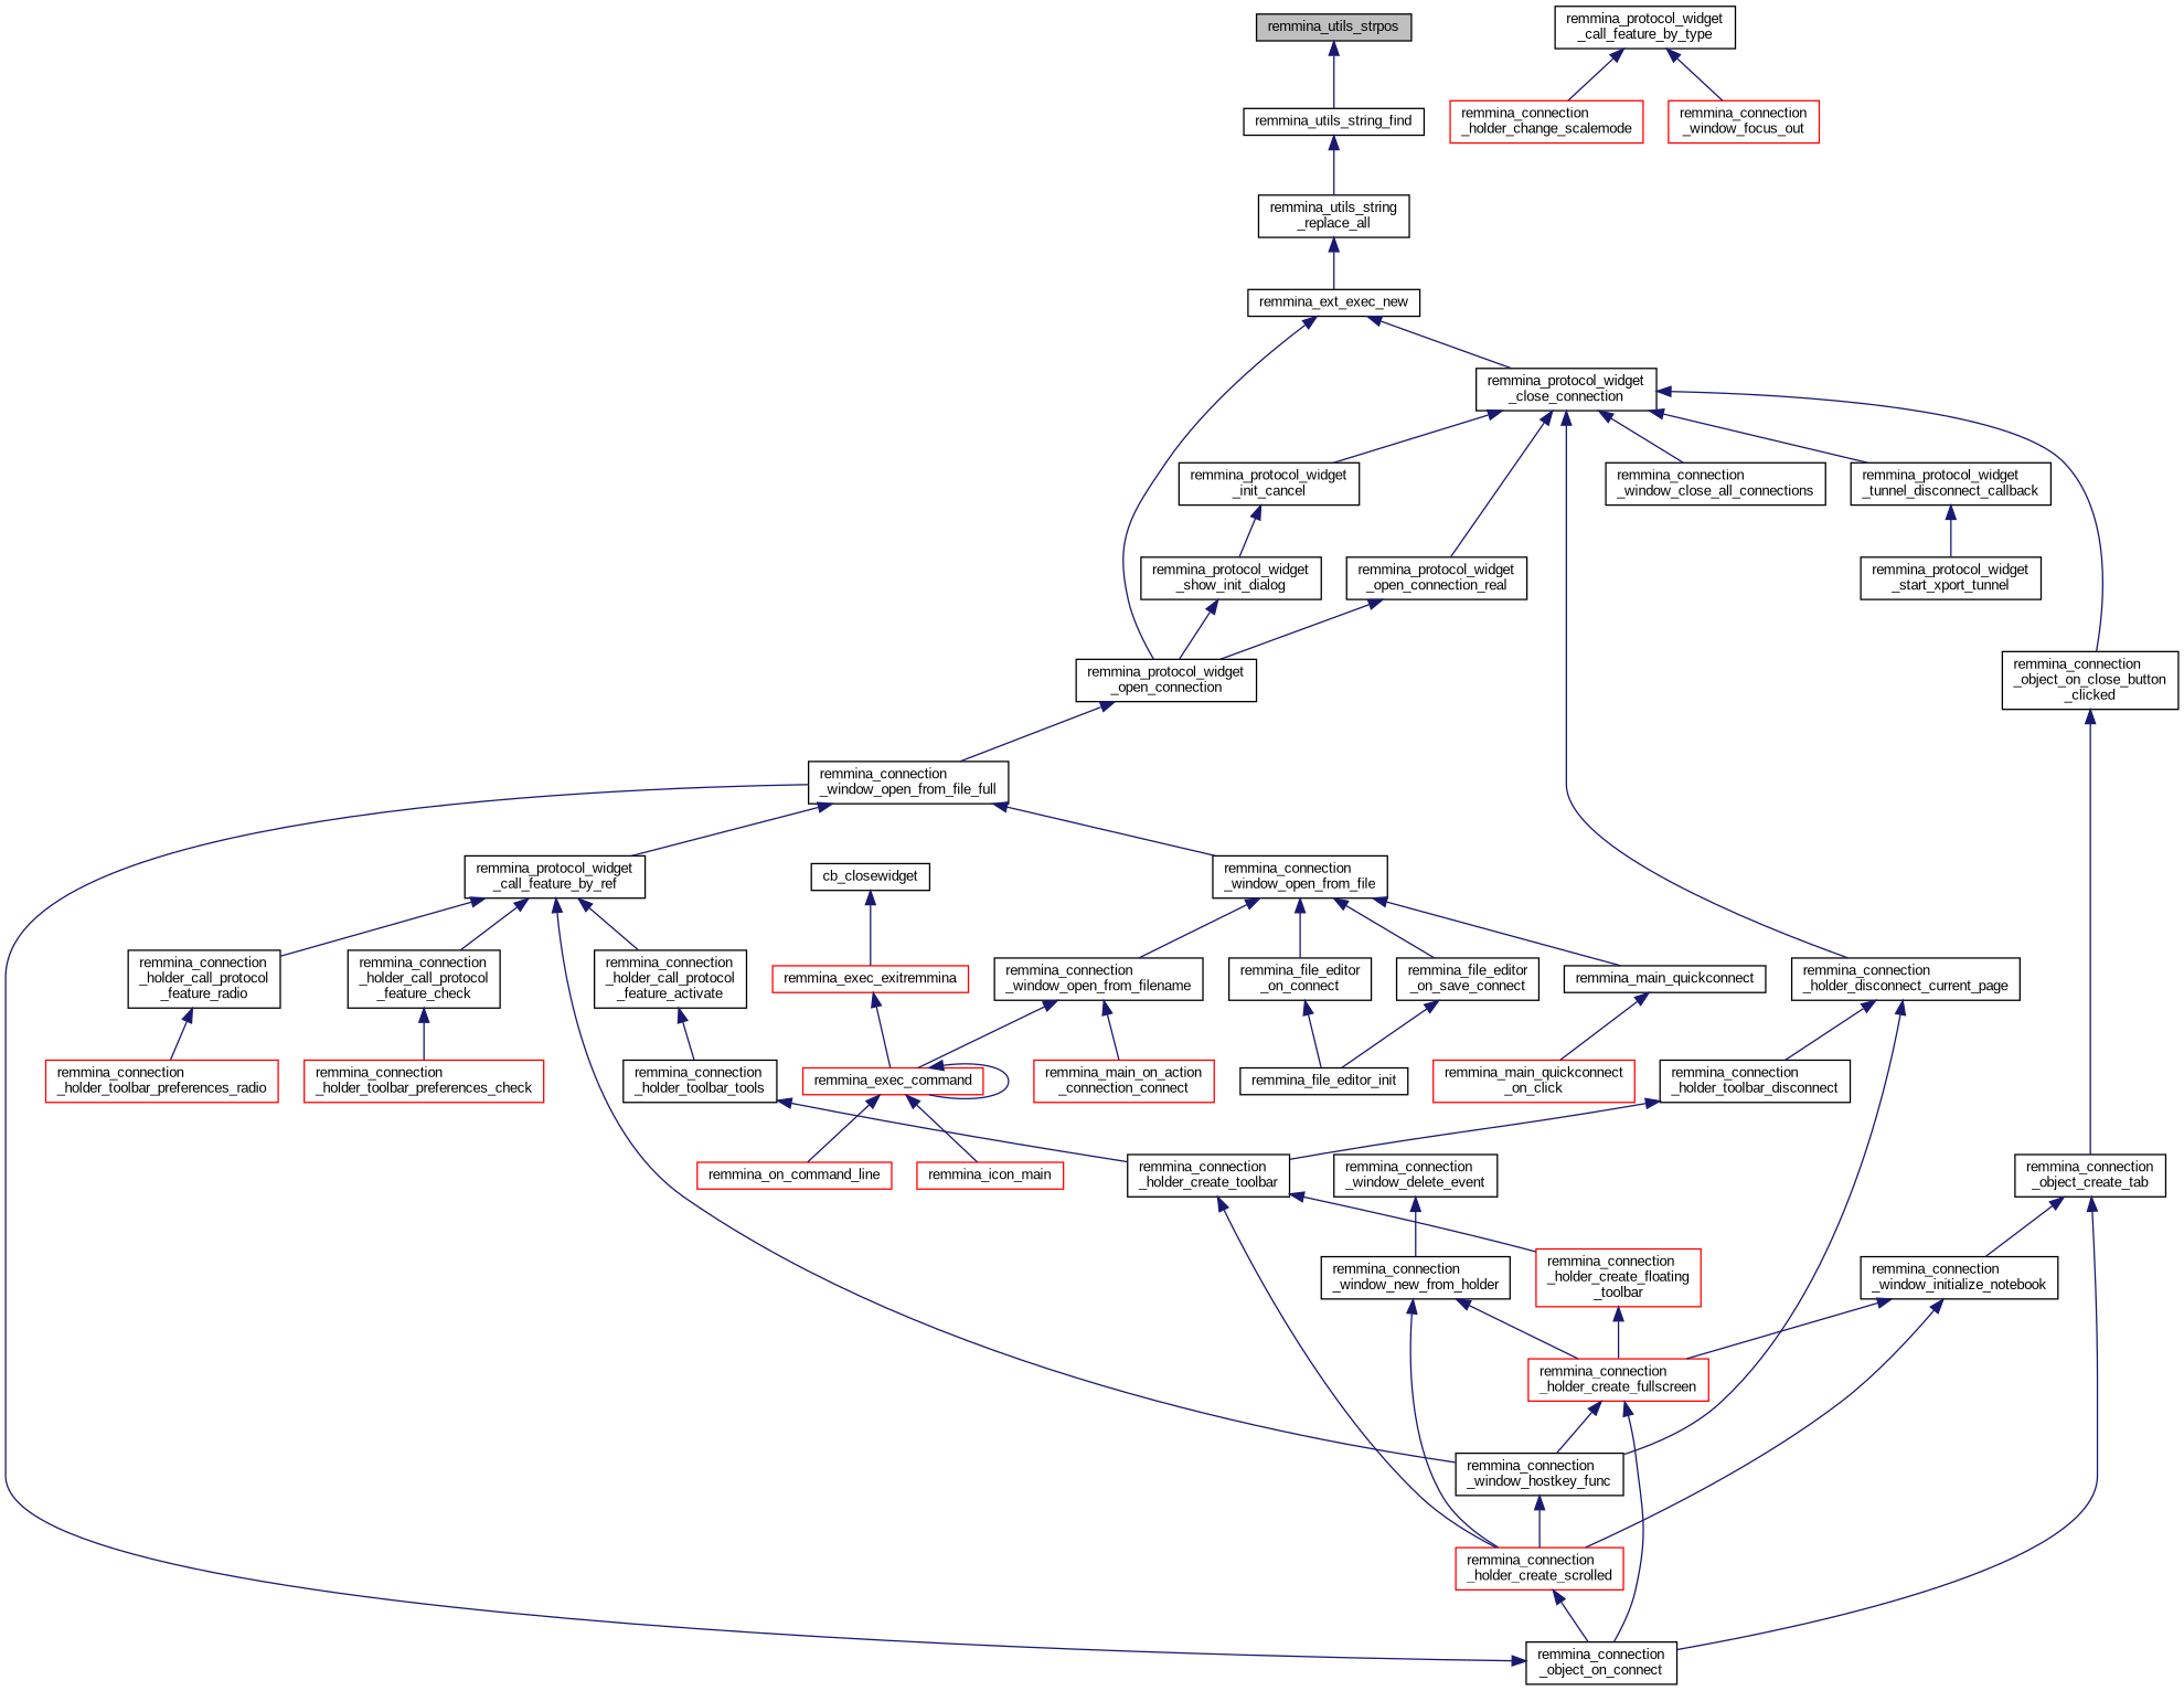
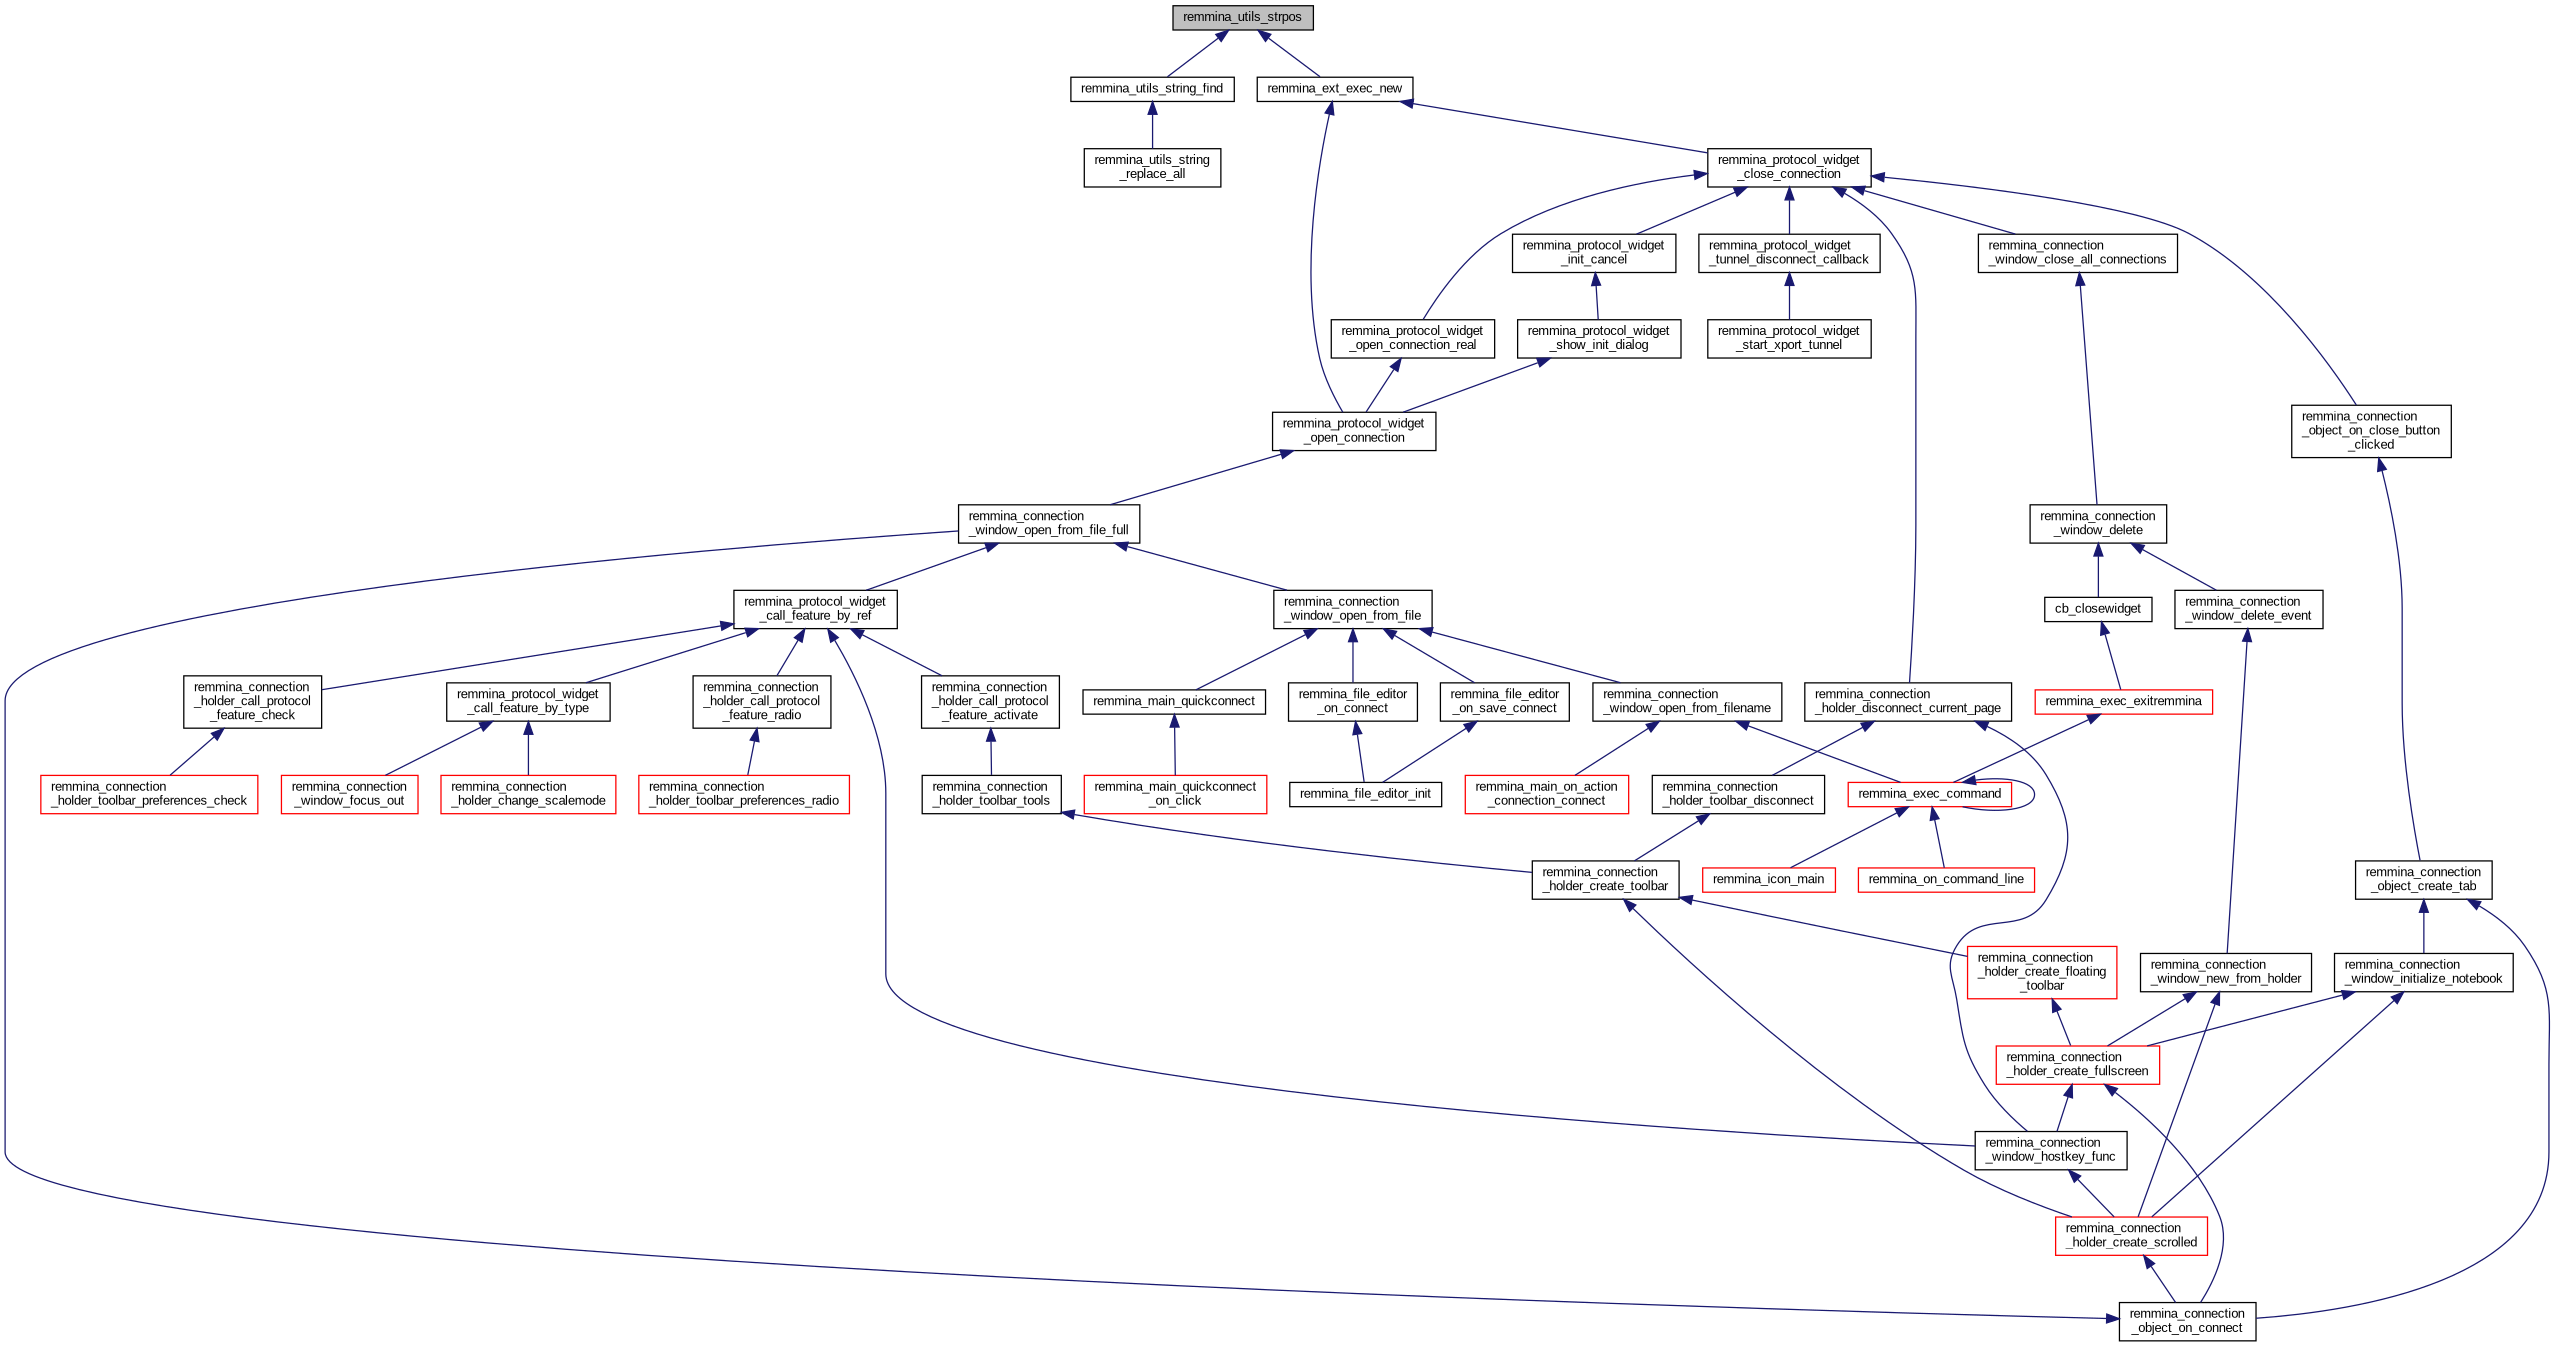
  digraph {
    fontname="Liberation Sans"
    rankdir=TB
    node [color=black fillcolor=white fontname="Liberation Sans" fontsize=10 shape=record style=filled]
    edge [color=midnightblue dir=back fontname="Liberation Sans" fontsize=10 labelfontname=Helvetica labelfontsize=10 style=solid]
    n1 [fillcolor=grey75 fontcolor=black height=0.2 label=remmina_utils_strpos width=0.4]
    n2 [height=0.2 label=remmina_utils_string_find width=0.4]
    n3 [height=0.2 label="remmina_utils_string\l_replace_all" width=0.4]
    n4 [height=0.2 label=remmina_ext_exec_new width=0.4]
    n5 [height=0.2 label="remmina_protocol_widget\l_open_connection" width=0.4]
    n6 [height=0.2 label="remmina_protocol_widget\l_close_connection" width=0.4]
    n7 [height=0.2 label="remmina_connection\l_window_open_from_file_full" width=0.4]
    n8 [height=0.2 label="remmina_connection\l_holder_disconnect_current_page" width=0.4]
    n9 [height=0.2 label="remmina_connection\l_window_close_all_connections" width=0.4]
    n10 [height=0.2 label="remmina_connection\l_object_on_close_button\l_clicked" width=0.4]
    n11 [height=0.2 label="remmina_protocol_widget\l_init_cancel" width=0.4]
    n12 [height=0.2 label="remmina_protocol_widget\l_open_connection_real" width=0.4]
    n13 [height=0.2 label="remmina_protocol_widget\l_tunnel_disconnect_callback" width=0.4]
    n14 [height=0.2 label="remmina_connection\l_window_open_from_file" width=0.4]
    n15 [height=0.2 label="remmina_protocol_widget\l_call_feature_by_ref" width=0.4]
    n16 [height=0.2 label="remmina_connection\l_window_open_from_filename" width=0.4]
    n17 [height=0.2 label="remmina_file_editor\l_on_connect" width=0.4]
    n18 [height=0.2 label="remmina_file_editor\l_on_save_connect" width=0.4]
    n19 [height=0.2 label=remmina_main_quickconnect width=0.4]
    n20 [height=0.2 label="remmina_connection\l_holder_call_protocol\l_feature_radio" width=0.4]
    n21 [height=0.2 label="remmina_connection\l_holder_call_protocol\l_feature_check" width=0.4]
    n22 [height=0.2 label="remmina_connection\l_holder_call_protocol\l_feature_activate" width=0.4]
    n23 [height=0.2 label="remmina_connection\l_window_hostkey_func" width=0.4]
    n24 [height=0.2 label="remmina_protocol_widget\l_call_feature_by_type" width=0.4]
    n25 [color=red height=0.2 label=remmina_exec_command width=0.4]
    n26 [color=red height=0.2 label="remmina_main_on_action\l_connection_connect" width=0.4]
    n27 [height=0.2 label=remmina_file_editor_init width=0.4]
    n28 [color=red height=0.2 label="remmina_main_quickconnect\l_on_click" width=0.4]
    n29 [color=red height=0.2 label=remmina_on_command_line width=0.4]
    n30 [color=red height=0.2 label=remmina_icon_main width=0.4]
    n31 [color=red height=0.2 label="remmina_connection\l_holder_toolbar_preferences_radio" width=0.4]
    n32 [color=red height=0.2 label="remmina_connection\l_holder_toolbar_preferences_check" width=0.4]
    n33 [height=0.2 label="remmina_connection\l_holder_toolbar_tools" width=0.4]
    n34 [color=red height=0.2 label="remmina_connection\l_holder_create_scrolled" width=0.4]
    n35 [color=red height=0.2 label="remmina_connection\l_holder_change_scalemode" width=0.4]
    n36 [color=red height=0.2 label="remmina_connection\l_window_focus_out" width=0.4]
    n37 [height=0.2 label="remmina_connection\l_holder_create_toolbar" width=0.4]
    n38 [color=red height=0.2 label="remmina_connection\l_holder_create_floating\l_toolbar" width=0.4]
    n39 [color=red height=0.2 label="remmina_connection\l_holder_create_fullscreen" width=0.4]
    n40 [height=0.2 label="remmina_connection\l_object_on_connect" width=0.4]
    n41 [height=0.2 label="remmina_connection\l_holder_toolbar_disconnect" width=0.4]
+   n42 [height=0.2 label="remmina_connection\l_window_delete" width=0.4]
    n43 [height=0.2 label="remmina_connection\l_object_create_tab" width=0.4]
    n44 [height=0.2 label="remmina_protocol_widget\l_show_init_dialog" width=0.4]
    n45 [height=0.2 label="remmina_protocol_widget\l_start_xport_tunnel" width=0.4]
    n46 [height=0.2 label="remmina_connection\l_window_delete_event" width=0.4]
    n47 [height=0.2 label=cb_closewidget width=0.4]
    n48 [height=0.2 label="remmina_connection\l_window_new_from_holder" width=0.4]
    n49 [color=red height=0.2 label=remmina_exec_exitremmina width=0.4]
    n50 [height=0.2 label="remmina_connection\l_window_initialize_notebook" width=0.4]
    n1 -> n2
    n2 -> n3
-   n3 -> n4
+   n1 -> n4
    n4 -> n5
    n4 -> n6
    n5 -> n7
    n6 -> n8
    n6 -> n9
    n6 -> n10
    n6 -> n11
    n6 -> n12
    n6 -> n13
    n7 -> n14
    n7 -> n15
    n8 -> n23
    n8 -> n41
+   n9 -> n42
    n10 -> n43
    n11 -> n44
    n12 -> n5
    n13 -> n45
    n14 -> n16
    n14 -> n17
    n14 -> n18
    n14 -> n19
    n15 -> n20
    n15 -> n21
    n15 -> n22
    n15 -> n23
+   n15 -> n24
    n16 -> n25
    n16 -> n26
    n17 -> n27
    n18 -> n27
    n19 -> n28
    n20 -> n31
    n21 -> n32
    n22 -> n33
    n23 -> n34
    n24 -> n35
    n24 -> n36
    n25 -> n25
    n25 -> n29
    n25 -> n30
    n33 -> n37
    n34 -> n40
    n37 -> n34
    n37 -> n38
    n38 -> n39
    n39 -> n23
    n39 -> n40
    n40 -> n7
    n41 -> n37
+   n42 -> n46
+   n42 -> n47
    n43 -> n40
    n43 -> n50
    n44 -> n5
    n46 -> n48
    n47 -> n49
    n48 -> n34
    n48 -> n39
    n49 -> n25
    n50 -> n34
    n50 -> n39
  }
